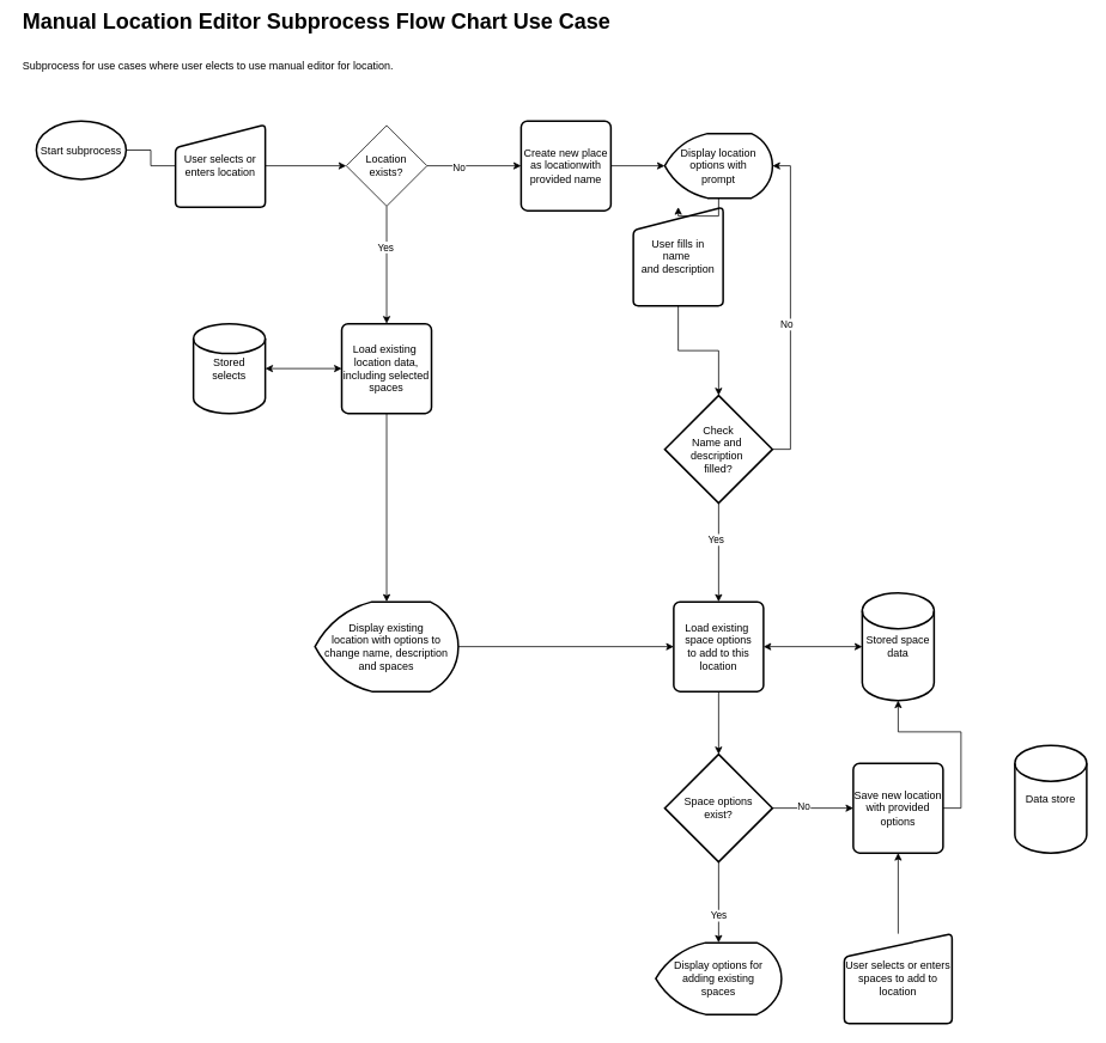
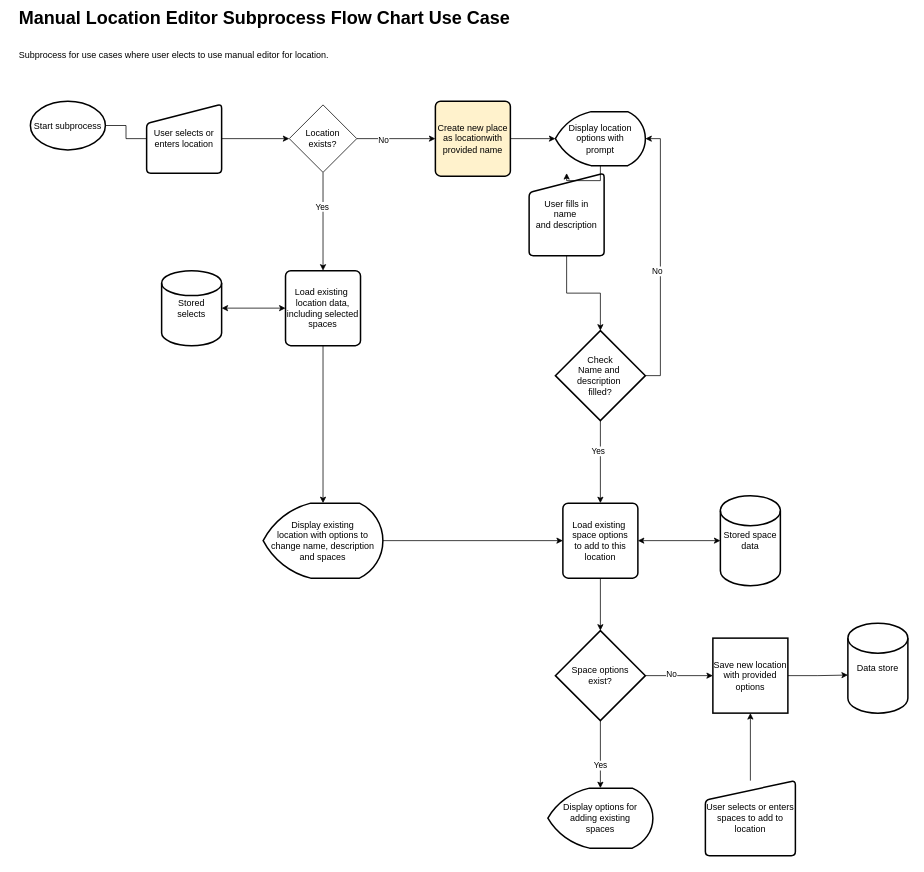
  <mxCell id="0" />
  <mxCell id="1" parent="0" />
  <mxCell id="2" style="edgeStyle=orthogonalEdgeStyle;rounded=0;orthogonalLoop=1;jettySize=auto;html=1;startArrow=none;" parent="1" source="10" target="8" edge="1"><mxGeometry relative="1" as="geometry" /></mxCell>
  <mxCell id="3" value="Start subprocess" style="strokeWidth=2;html=1;shape=mxgraph.flowchart.start_2;whiteSpace=wrap;" parent="1" vertex="1"><mxGeometry x="40" y="134" width="100" height="65" as="geometry" /></mxCell>
  <mxCell id="4" style="edgeStyle=orthogonalEdgeStyle;rounded=0;orthogonalLoop=1;jettySize=auto;html=1;exitX=1;exitY=0.5;exitDx=0;exitDy=0;" parent="1" source="8" target="24" edge="1"><mxGeometry relative="1" as="geometry"><mxPoint x="430.19" y="350" as="targetPoint" /><Array as="points" /></mxGeometry></mxCell>
  <mxCell id="5" value="Yes" style="edgeLabel;html=1;align=center;verticalAlign=middle;resizable=0;points=[];" parent="4" vertex="1" connectable="0"><mxGeometry x="-0.309" y="-2" relative="1" as="geometry"><mxPoint as="offset" /></mxGeometry></mxCell>
  <mxCell id="6" style="edgeStyle=orthogonalEdgeStyle;rounded=0;orthogonalLoop=1;jettySize=auto;html=1;entryX=0;entryY=0.5;entryDx=0;entryDy=0;" parent="1" source="8" target="13" edge="1"><mxGeometry relative="1" as="geometry" /></mxCell>
  <mxCell id="7" value="No" style="edgeLabel;html=1;align=center;verticalAlign=middle;resizable=0;points=[];" parent="6" vertex="1" connectable="0"><mxGeometry x="-0.34" y="-1" relative="1" as="geometry"><mxPoint as="offset" /></mxGeometry></mxCell>
  <mxCell id="8" value="Location&lt;br&gt;exists?" style="rhombus;whiteSpace=wrap;html=1;direction=south;" parent="1" vertex="1"><mxGeometry x="385.19" y="139" width="90" height="90" as="geometry" /></mxCell>
  <mxCell id="9" value="&lt;span style=&quot;font-size: 24px;&quot;&gt;&lt;b&gt;Manual Location Editor Subprocess&amp;nbsp;&lt;/b&gt;&lt;/span&gt;&lt;b style=&quot;font-size: 24px;&quot;&gt;Flow Chart Use Case&lt;/b&gt;&lt;h1&gt;&lt;span style=&quot;font-size: 12px; font-weight: 400;&quot;&gt;Subprocess for use cases where user elects to use manual editor for location.&amp;nbsp;&lt;/span&gt;&lt;/h1&gt;" style="text;html=1;strokeColor=none;fillColor=none;spacing=5;spacingTop=-20;whiteSpace=wrap;overflow=hidden;rounded=0;" parent="1" vertex="1"><mxGeometry x="20" y="20" width="830" height="100" as="geometry" /></mxCell>
  <mxCell id="10" value="User selects or&lt;br&gt;enters location" style="html=1;strokeWidth=2;shape=manualInput;whiteSpace=wrap;rounded=1;size=26;arcSize=11;" parent="1" vertex="1"><mxGeometry x="195" y="138" width="100" height="92" as="geometry" /></mxCell>
  <mxCell id="11" value="" style="edgeStyle=orthogonalEdgeStyle;rounded=0;orthogonalLoop=1;jettySize=auto;html=1;endArrow=none;" parent="1" source="3" target="10" edge="1"><mxGeometry relative="1" as="geometry"><mxPoint x="140" y="184" as="sourcePoint" /><mxPoint x="385.19" y="184" as="targetPoint" /></mxGeometry></mxCell>
  <mxCell id="12" style="edgeStyle=orthogonalEdgeStyle;rounded=0;orthogonalLoop=1;jettySize=auto;html=1;" parent="1" source="13" target="17" edge="1"><mxGeometry relative="1" as="geometry" /></mxCell>
- <mxCell id="13" value="Create new place as locationwith provided name" style="rounded=1;whiteSpace=wrap;html=1;absoluteArcSize=1;arcSize=14;strokeWidth=2;" parent="1" vertex="1"><mxGeometry x="580" y="134" width="100" height="100" as="geometry" /></mxCell>
+ <mxCell id="13" value="Create new place as locationwith provided name" style="rounded=1;whiteSpace=wrap;html=1;absoluteArcSize=1;arcSize=14;strokeWidth=2;fillColor=#fff2cc;" parent="1" vertex="1"><mxGeometry x="580" y="134" width="100" height="100" as="geometry" /></mxCell>
  <mxCell id="14" style="edgeStyle=orthogonalEdgeStyle;rounded=0;orthogonalLoop=1;jettySize=auto;html=1;startArrow=none;startFill=0;" parent="1" source="15" target="22" edge="1"><mxGeometry relative="1" as="geometry" /></mxCell>
  <mxCell id="15" value="User fills in &lt;br&gt;name&amp;nbsp;&lt;br&gt;and description" style="html=1;strokeWidth=2;shape=manualInput;whiteSpace=wrap;rounded=1;size=26;arcSize=11;" parent="1" vertex="1"><mxGeometry x="705" y="230" width="100" height="110" as="geometry" /></mxCell>
  <mxCell id="16" style="edgeStyle=orthogonalEdgeStyle;rounded=0;orthogonalLoop=1;jettySize=auto;html=1;" parent="1" source="17" target="15" edge="1"><mxGeometry relative="1" as="geometry" /></mxCell>
  <mxCell id="17" value="Display location options with &lt;br&gt;prompt" style="strokeWidth=2;html=1;shape=mxgraph.flowchart.display;whiteSpace=wrap;" parent="1" vertex="1"><mxGeometry x="740" y="148" width="120" height="72" as="geometry" /></mxCell>
  <mxCell id="18" style="edgeStyle=orthogonalEdgeStyle;rounded=0;orthogonalLoop=1;jettySize=auto;html=1;startArrow=none;startFill=0;exitX=1;exitY=0.5;exitDx=0;exitDy=0;exitPerimeter=0;entryX=1;entryY=0.5;entryDx=0;entryDy=0;entryPerimeter=0;" parent="1" source="22" target="17" edge="1"><mxGeometry relative="1" as="geometry" /></mxCell>
  <mxCell id="19" value="No" style="edgeLabel;html=1;align=center;verticalAlign=middle;resizable=0;points=[];" parent="18" vertex="1" connectable="0"><mxGeometry x="-0.101" y="5" relative="1" as="geometry"><mxPoint as="offset" /></mxGeometry></mxCell>
  <mxCell id="20" style="edgeStyle=orthogonalEdgeStyle;rounded=0;orthogonalLoop=1;jettySize=auto;html=1;startArrow=none;startFill=0;" parent="1" source="22" target="29" edge="1"><mxGeometry relative="1" as="geometry" /></mxCell>
  <mxCell id="21" value="Yes" style="edgeLabel;html=1;align=center;verticalAlign=middle;resizable=0;points=[];" parent="20" vertex="1" connectable="0"><mxGeometry x="-0.273" y="-4" relative="1" as="geometry"><mxPoint as="offset" /></mxGeometry></mxCell>
  <mxCell id="22" value="Check&lt;br&gt;Name and&amp;nbsp;&lt;br&gt;description&amp;nbsp;&lt;br&gt;filled?" style="strokeWidth=2;html=1;shape=mxgraph.flowchart.decision;whiteSpace=wrap;" parent="1" vertex="1"><mxGeometry x="740" y="440" width="120" height="120" as="geometry" /></mxCell>
  <mxCell id="23" style="edgeStyle=orthogonalEdgeStyle;rounded=0;orthogonalLoop=1;jettySize=auto;html=1;startArrow=none;startFill=0;" parent="1" source="24" target="43" edge="1"><mxGeometry relative="1" as="geometry" /></mxCell>
  <mxCell id="24" value="Load existing&amp;nbsp;&lt;br&gt;location data, including selected spaces" style="rounded=1;whiteSpace=wrap;html=1;absoluteArcSize=1;arcSize=14;strokeWidth=2;" parent="1" vertex="1"><mxGeometry x="380.19" y="360" width="100" height="100" as="geometry" /></mxCell>
  <mxCell id="25" style="edgeStyle=orthogonalEdgeStyle;rounded=0;orthogonalLoop=1;jettySize=auto;html=1;entryX=0;entryY=0.5;entryDx=0;entryDy=0;startArrow=classic;startFill=1;" parent="1" source="26" target="24" edge="1"><mxGeometry relative="1" as="geometry" /></mxCell>
  <mxCell id="26" value="Stored&lt;br&gt;selects" style="strokeWidth=2;html=1;shape=mxgraph.flowchart.database;whiteSpace=wrap;" parent="1" vertex="1"><mxGeometry x="215" y="360" width="80" height="100" as="geometry" /></mxCell>
  <mxCell id="27" value="Display options for adding existing&lt;br&gt;spaces" style="strokeWidth=2;html=1;shape=mxgraph.flowchart.display;whiteSpace=wrap;" parent="1" vertex="1"><mxGeometry x="730" y="1050" width="140" height="80" as="geometry" /></mxCell>
  <mxCell id="28" style="edgeStyle=orthogonalEdgeStyle;rounded=0;orthogonalLoop=1;jettySize=auto;html=1;exitX=0.5;exitY=1;exitDx=0;exitDy=0;startArrow=none;startFill=0;" parent="1" source="29" target="36" edge="1"><mxGeometry relative="1" as="geometry" /></mxCell>
  <mxCell id="29" value="Load existing&amp;nbsp;&lt;br&gt;space options &lt;br&gt;to add to this location" style="rounded=1;whiteSpace=wrap;html=1;absoluteArcSize=1;arcSize=14;strokeWidth=2;" parent="1" vertex="1"><mxGeometry x="750" y="670" width="100" height="100" as="geometry" /></mxCell>
  <mxCell id="30" style="edgeStyle=orthogonalEdgeStyle;rounded=0;orthogonalLoop=1;jettySize=auto;html=1;entryX=1;entryY=0.5;entryDx=0;entryDy=0;startArrow=classic;startFill=1;" parent="1" source="31" target="29" edge="1"><mxGeometry relative="1" as="geometry" /></mxCell>
  <mxCell id="31" value="Stored space&lt;br&gt;data" style="strokeWidth=2;html=1;shape=mxgraph.flowchart.database;whiteSpace=wrap;" parent="1" vertex="1"><mxGeometry x="960" y="660" width="80" height="120" as="geometry" /></mxCell>
  <mxCell id="32" style="edgeStyle=orthogonalEdgeStyle;rounded=0;orthogonalLoop=1;jettySize=auto;html=1;exitX=0.5;exitY=1;exitDx=0;exitDy=0;exitPerimeter=0;startArrow=none;startFill=0;" parent="1" source="36" target="27" edge="1"><mxGeometry relative="1" as="geometry" /></mxCell>
  <mxCell id="33" value="Yes" style="edgeLabel;html=1;align=center;verticalAlign=middle;resizable=0;points=[];" parent="32" vertex="1" connectable="0"><mxGeometry x="0.3" y="-1" relative="1" as="geometry"><mxPoint as="offset" /></mxGeometry></mxCell>
  <mxCell id="34" style="edgeStyle=orthogonalEdgeStyle;rounded=0;orthogonalLoop=1;jettySize=auto;html=1;startArrow=none;startFill=0;" parent="1" source="36" target="39" edge="1"><mxGeometry relative="1" as="geometry" /></mxCell>
  <mxCell id="35" value="No" style="edgeLabel;html=1;align=center;verticalAlign=middle;resizable=0;points=[];" parent="34" vertex="1" connectable="0"><mxGeometry x="-0.253" y="3" relative="1" as="geometry"><mxPoint as="offset" /></mxGeometry></mxCell>
  <mxCell id="36" value="Space options&lt;br&gt;exist?" style="strokeWidth=2;html=1;shape=mxgraph.flowchart.decision;whiteSpace=wrap;" parent="1" vertex="1"><mxGeometry x="740" y="840" width="120" height="120" as="geometry" /></mxCell>
  <mxCell id="37" value="Data store" style="strokeWidth=2;html=1;shape=mxgraph.flowchart.database;whiteSpace=wrap;" parent="1" vertex="1"><mxGeometry x="1130" y="830" width="80" height="120" as="geometry" /></mxCell>
- <mxCell id="38" style="edgeStyle=orthogonalEdgeStyle;rounded=0;orthogonalLoop=1;jettySize=auto;html=1;exitX=1;exitY=0.5;exitDx=0;exitDy=0;startArrow=none;startFill=0;" parent="1" source="39" target="31" edge="1"><mxGeometry relative="1" as="geometry" /></mxCell>
- <mxCell id="39" value="Save new location with provided options" style="rounded=1;whiteSpace=wrap;html=1;absoluteArcSize=1;arcSize=14;strokeWidth=2;" parent="1" vertex="1"><mxGeometry x="950" y="850" width="100" height="100" as="geometry" /></mxCell>
+ <mxCell id="38" style="edgeStyle=orthogonalEdgeStyle;rounded=0;orthogonalLoop=1;jettySize=auto;html=1;exitX=1;exitY=0.5;exitDx=0;exitDy=0;entryX=0;entryY=0.577;entryDx=0;entryDy=0;entryPerimeter=0;startArrow=none;startFill=0;" parent="1" source="39" target="37" edge="1"><mxGeometry relative="1" as="geometry" /></mxCell>
+ <mxCell id="39" value="Save new location with provided options" style="whiteSpace=wrap;html=1;absoluteArcSize=1;arcSize=14;strokeWidth=2;rounded=0;" parent="1" vertex="1"><mxGeometry x="950" y="850" width="100" height="100" as="geometry" /></mxCell>
  <mxCell id="40" style="edgeStyle=orthogonalEdgeStyle;rounded=0;orthogonalLoop=1;jettySize=auto;html=1;startArrow=none;startFill=0;" parent="1" source="41" target="39" edge="1"><mxGeometry relative="1" as="geometry" /></mxCell>
  <mxCell id="41" value="User selects or enters spaces to add to location" style="html=1;strokeWidth=2;shape=manualInput;whiteSpace=wrap;rounded=1;size=26;arcSize=11;" parent="1" vertex="1"><mxGeometry x="940" y="1040" width="120" height="100" as="geometry" /></mxCell>
  <mxCell id="42" style="edgeStyle=orthogonalEdgeStyle;rounded=0;orthogonalLoop=1;jettySize=auto;html=1;startArrow=none;startFill=0;" parent="1" source="43" target="29" edge="1"><mxGeometry relative="1" as="geometry" /></mxCell>
  <mxCell id="43" value="Display existing &lt;br&gt;location with options to&lt;br&gt;change name, description and spaces" style="strokeWidth=2;html=1;shape=mxgraph.flowchart.display;whiteSpace=wrap;" parent="1" vertex="1"><mxGeometry x="350.38" y="670" width="159.62" height="100" as="geometry" /></mxCell>
